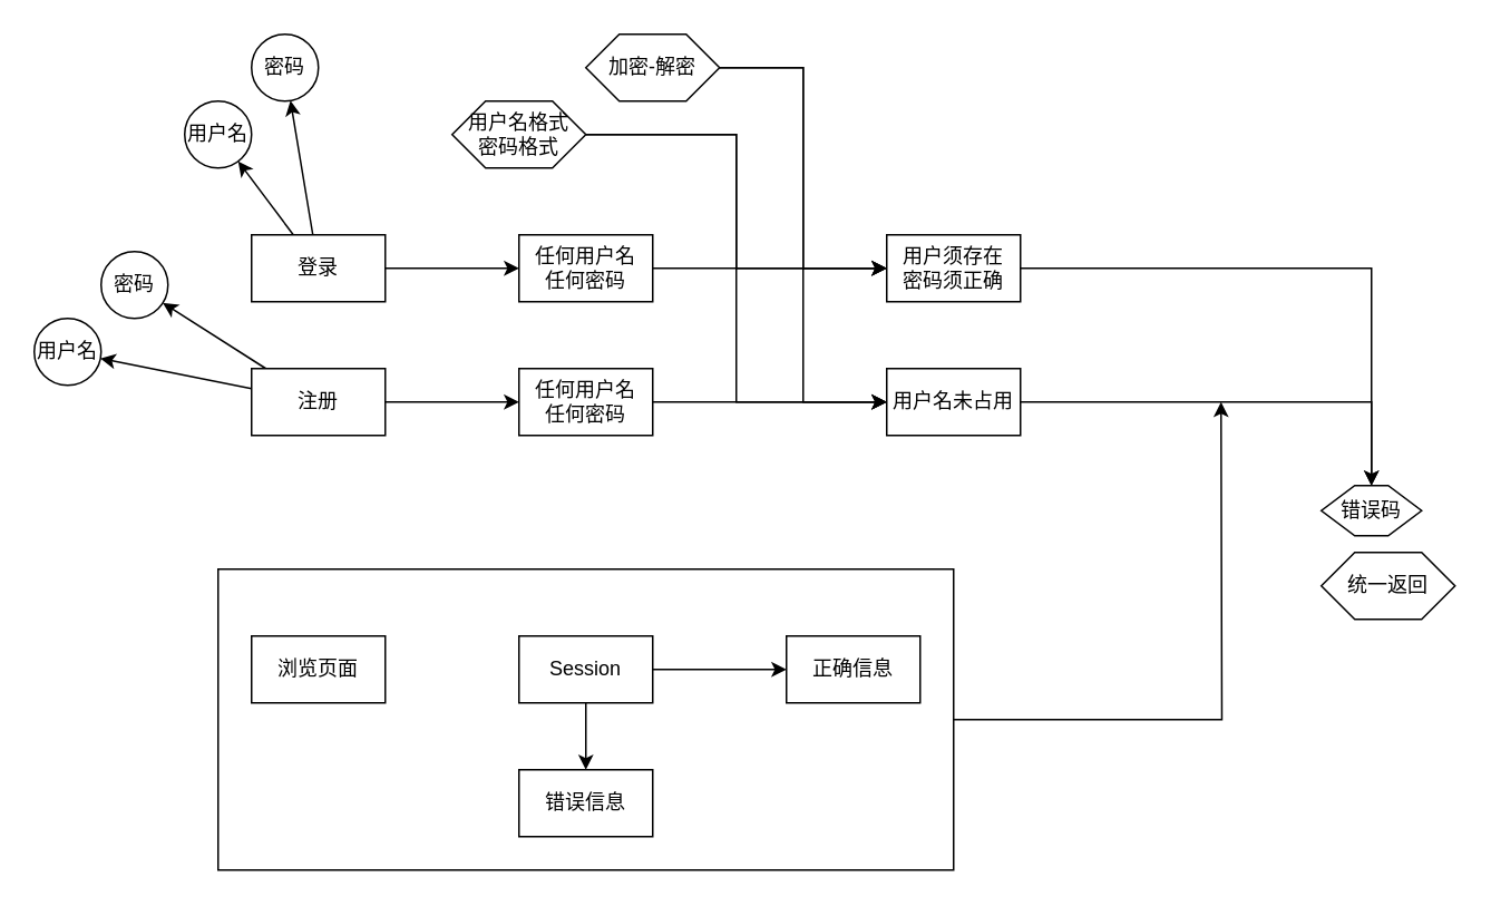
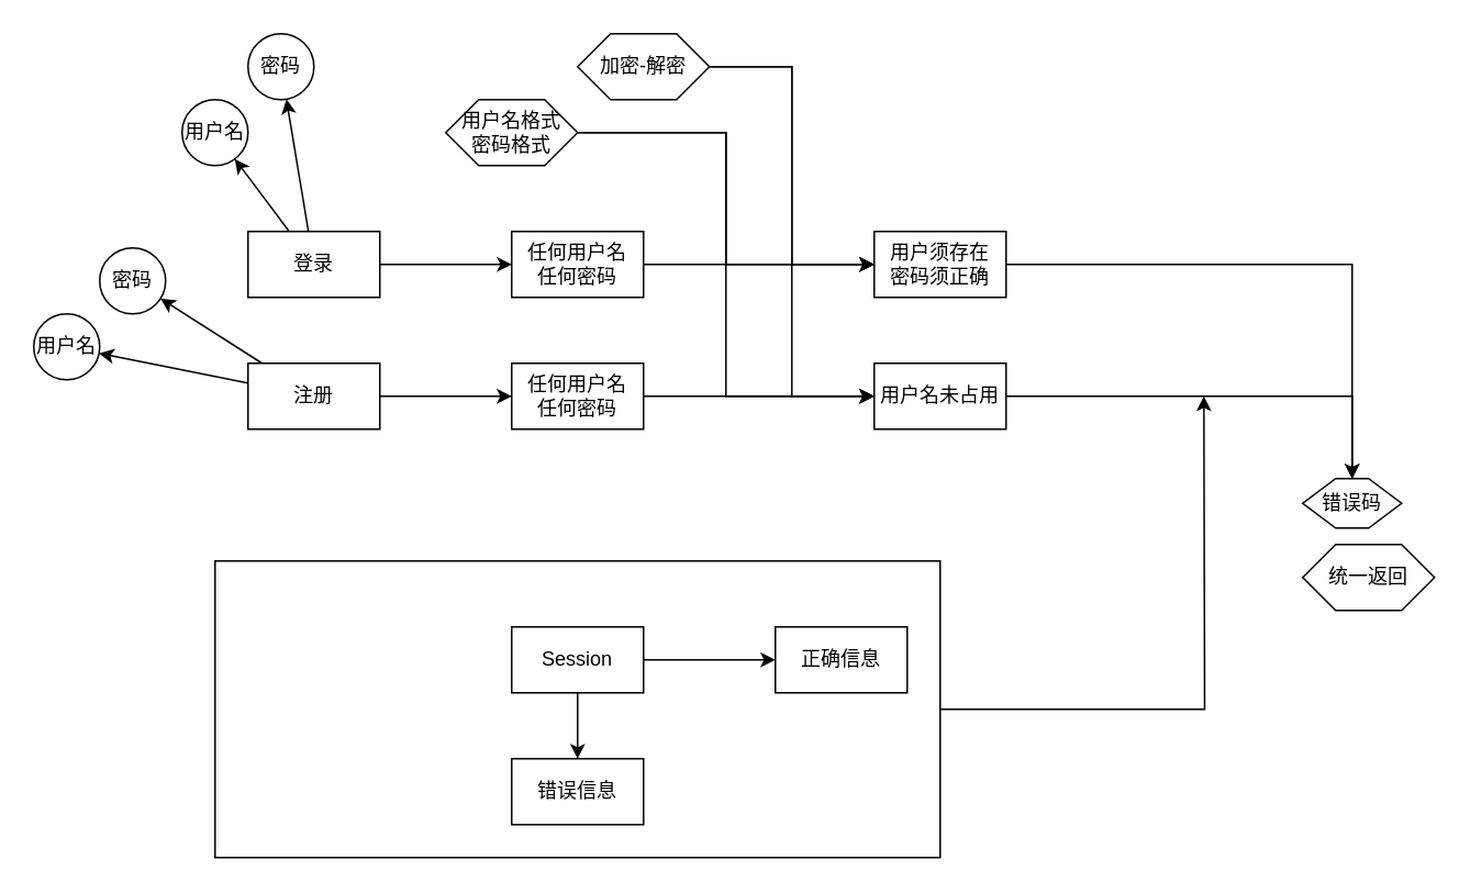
  <mxCell id="0" />
  <mxCell id="1" parent="0" />
  <mxCell id="2" style="edgeStyle=orthogonalEdgeStyle;rounded=0;orthogonalLoop=1;jettySize=auto;html=1;exitX=1;exitY=0.5;exitDx=0;exitDy=0;" edge="1" parent="1" source="3"><mxGeometry relative="1" as="geometry"><mxPoint x="730" y="240" as="targetPoint" /></mxGeometry></mxCell>
  <mxCell id="3" value="" style="rounded=0;whiteSpace=wrap;html=1;" vertex="1" parent="1"><mxGeometry x="130" y="340" width="440" height="180" as="geometry" /></mxCell>
  <mxCell id="4" style="edgeStyle=orthogonalEdgeStyle;rounded=0;orthogonalLoop=1;jettySize=auto;html=1;" edge="1" parent="1" source="7" target="15"><mxGeometry relative="1" as="geometry" /></mxCell>
  <mxCell id="5" style="rounded=0;orthogonalLoop=1;jettySize=auto;html=1;" edge="1" parent="1" source="7" target="18"><mxGeometry relative="1" as="geometry" /></mxCell>
  <mxCell id="6" style="rounded=0;orthogonalLoop=1;jettySize=auto;html=1;" edge="1" parent="1" source="7" target="19"><mxGeometry relative="1" as="geometry" /></mxCell>
  <mxCell id="7" value="登录" style="rounded=0;whiteSpace=wrap;html=1;" vertex="1" parent="1"><mxGeometry x="150" y="140" width="80" height="40" as="geometry" /></mxCell>
  <mxCell id="8" style="edgeStyle=none;rounded=0;orthogonalLoop=1;jettySize=auto;html=1;" edge="1" parent="1" source="11" target="21"><mxGeometry relative="1" as="geometry" /></mxCell>
  <mxCell id="9" style="edgeStyle=none;rounded=0;orthogonalLoop=1;jettySize=auto;html=1;" edge="1" parent="1" source="11" target="20"><mxGeometry relative="1" as="geometry" /></mxCell>
  <mxCell id="10" style="edgeStyle=none;rounded=0;orthogonalLoop=1;jettySize=auto;html=1;" edge="1" parent="1" source="11" target="23"><mxGeometry relative="1" as="geometry" /></mxCell>
  <mxCell id="11" value="注册" style="rounded=0;whiteSpace=wrap;html=1;" vertex="1" parent="1"><mxGeometry x="150" y="220" width="80" height="40" as="geometry" /></mxCell>
  <mxCell id="12" style="edgeStyle=orthogonalEdgeStyle;rounded=0;orthogonalLoop=1;jettySize=auto;html=1;entryX=0;entryY=0.5;entryDx=0;entryDy=0;" edge="1" parent="1" source="26" target="17"><mxGeometry relative="1" as="geometry"><mxPoint x="500" y="140" as="targetPoint" /></mxGeometry></mxCell>
  <mxCell id="13" style="edgeStyle=orthogonalEdgeStyle;rounded=0;orthogonalLoop=1;jettySize=auto;html=1;entryX=0;entryY=0.5;entryDx=0;entryDy=0;" edge="1" parent="1" source="26" target="25"><mxGeometry relative="1" as="geometry" /></mxCell>
  <mxCell id="14" value="" style="edgeStyle=orthogonalEdgeStyle;rounded=0;orthogonalLoop=1;jettySize=auto;html=1;" edge="1" parent="1" source="15" target="17"><mxGeometry relative="1" as="geometry" /></mxCell>
  <mxCell id="15" value="任何用户名&lt;br&gt;任何密码" style="whiteSpace=wrap;html=1;" vertex="1" parent="1"><mxGeometry x="310" y="140" width="80" height="40" as="geometry" /></mxCell>
  <mxCell id="16" style="edgeStyle=orthogonalEdgeStyle;rounded=0;orthogonalLoop=1;jettySize=auto;html=1;exitX=1;exitY=0.5;exitDx=0;exitDy=0;" edge="1" parent="1" source="17" target="30"><mxGeometry relative="1" as="geometry" /></mxCell>
  <mxCell id="17" value="用户须存在&lt;br&gt;密码须正确" style="whiteSpace=wrap;html=1;" vertex="1" parent="1"><mxGeometry x="530" y="140" width="80" height="40" as="geometry" /></mxCell>
  <mxCell id="18" value="用户名" style="ellipse;whiteSpace=wrap;html=1;" vertex="1" parent="1"><mxGeometry x="110" y="60" width="40" height="40" as="geometry" /></mxCell>
  <mxCell id="19" value="密码" style="ellipse;whiteSpace=wrap;html=1;" vertex="1" parent="1"><mxGeometry x="150" y="20" width="40" height="40" as="geometry" /></mxCell>
  <mxCell id="20" value="用户名" style="ellipse;whiteSpace=wrap;html=1;" vertex="1" parent="1"><mxGeometry x="20" y="190" width="40" height="40" as="geometry" /></mxCell>
  <mxCell id="21" value="密码" style="ellipse;whiteSpace=wrap;html=1;" vertex="1" parent="1"><mxGeometry x="60" y="150" width="40" height="40" as="geometry" /></mxCell>
  <mxCell id="22" value="" style="edgeStyle=none;rounded=0;orthogonalLoop=1;jettySize=auto;html=1;" edge="1" parent="1" source="23" target="25"><mxGeometry relative="1" as="geometry" /></mxCell>
  <mxCell id="23" value="任何用户名&lt;br&gt;任何密码" style="whiteSpace=wrap;html=1;" vertex="1" parent="1"><mxGeometry x="310" y="220" width="80" height="40" as="geometry" /></mxCell>
  <mxCell id="24" style="edgeStyle=orthogonalEdgeStyle;rounded=0;orthogonalLoop=1;jettySize=auto;html=1;exitX=1;exitY=0.5;exitDx=0;exitDy=0;" edge="1" parent="1" source="25" target="30"><mxGeometry relative="1" as="geometry" /></mxCell>
  <mxCell id="25" value="用户名未占用" style="whiteSpace=wrap;html=1;" vertex="1" parent="1"><mxGeometry x="530" y="220" width="80" height="40" as="geometry" /></mxCell>
  <mxCell id="26" value="加密-解密" style="shape=hexagon;perimeter=hexagonPerimeter2;whiteSpace=wrap;html=1;fixedSize=1;" vertex="1" parent="1"><mxGeometry x="350" y="20" width="80" height="40" as="geometry" /></mxCell>
  <mxCell id="27" style="edgeStyle=orthogonalEdgeStyle;rounded=0;orthogonalLoop=1;jettySize=auto;html=1;entryX=0;entryY=0.5;entryDx=0;entryDy=0;" edge="1" parent="1" source="29" target="17"><mxGeometry relative="1" as="geometry" /></mxCell>
  <mxCell id="28" style="edgeStyle=orthogonalEdgeStyle;rounded=0;orthogonalLoop=1;jettySize=auto;html=1;entryX=0;entryY=0.5;entryDx=0;entryDy=0;" edge="1" parent="1" source="29" target="25"><mxGeometry relative="1" as="geometry" /></mxCell>
  <mxCell id="29" value="用户名格式&lt;br&gt;密码格式" style="shape=hexagon;perimeter=hexagonPerimeter2;whiteSpace=wrap;html=1;fixedSize=1;" vertex="1" parent="1"><mxGeometry x="270" y="60" width="80" height="40" as="geometry" /></mxCell>
  <mxCell id="30" value="错误码" style="shape=hexagon;perimeter=hexagonPerimeter2;whiteSpace=wrap;html=1;fixedSize=1;" vertex="1" parent="1"><mxGeometry x="790" y="290" width="60" height="30" as="geometry" /></mxCell>
  <mxCell id="31" value="统一返回" style="shape=hexagon;perimeter=hexagonPerimeter2;whiteSpace=wrap;html=1;fixedSize=1;" vertex="1" parent="1"><mxGeometry x="790" y="330" width="80" height="40" as="geometry" /></mxCell>
- <mxCell id="32" value="浏览页面" style="rounded=0;whiteSpace=wrap;html=1;" vertex="1" parent="1"><mxGeometry x="150" y="380" width="80" height="40" as="geometry" /></mxCell>
  <mxCell id="33" value="" style="edgeStyle=orthogonalEdgeStyle;rounded=0;orthogonalLoop=1;jettySize=auto;html=1;" edge="1" parent="1" source="35" target="36"><mxGeometry relative="1" as="geometry" /></mxCell>
  <mxCell id="34" value="" style="edgeStyle=orthogonalEdgeStyle;rounded=0;orthogonalLoop=1;jettySize=auto;html=1;" edge="1" parent="1" source="35" target="37"><mxGeometry relative="1" as="geometry" /></mxCell>
  <mxCell id="35" value="Session" style="whiteSpace=wrap;html=1;rounded=0;" vertex="1" parent="1"><mxGeometry x="310" y="380" width="80" height="40" as="geometry" /></mxCell>
  <mxCell id="36" value="错误信息" style="whiteSpace=wrap;html=1;rounded=0;" vertex="1" parent="1"><mxGeometry x="310" y="460" width="80" height="40" as="geometry" /></mxCell>
  <mxCell id="37" value="正确信息" style="whiteSpace=wrap;html=1;rounded=0;" vertex="1" parent="1"><mxGeometry x="470" y="380" width="80" height="40" as="geometry" /></mxCell>
